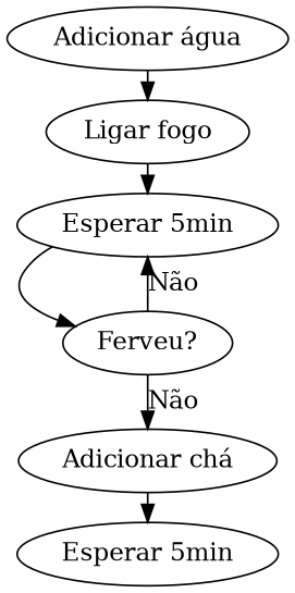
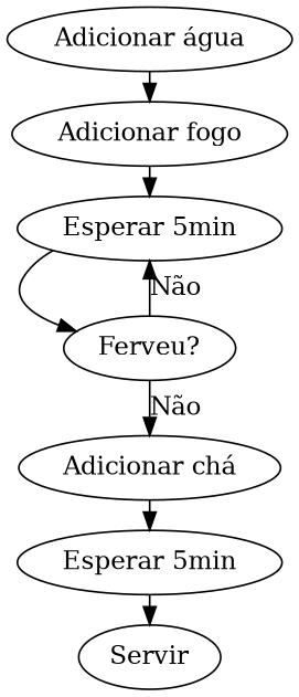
  digraph {
    fontname="DejaVu Serif"
    nodesep=4
    ranksep=0.2
    node [fontname="DejaVu Serif"]
    edge [fontname="DejaVu Serif"]
    "Adicionar água"
-   "Ligar fogo"
+   "Ligar fogo" [label="Adicionar fogo"]
    "Esperar 5min"
    "Ferveu?"
    "Adicionar chá"
    n6 [label="Esperar 5min"]
+   Servir
    "Adicionar água" -> "Ligar fogo"
    "Ligar fogo" -> "Esperar 5min"
    "Esperar 5min" -> "Ferveu?"
    "Ferveu?" -> "Esperar 5min" [label="Não"]
    "Ferveu?" -> "Adicionar chá" [label="Não"]
    "Adicionar chá" -> n6
+   n6 -> Servir
  }
